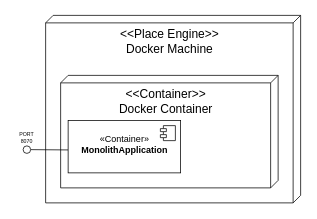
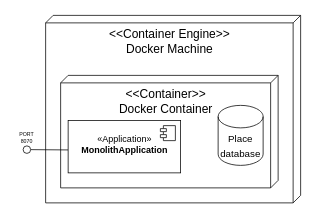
  <mxCell id="0" />
  <mxCell id="1" parent="0" />
- <mxCell id="2" value="&lt;span style=&quot;font-size: 16px;&quot;&gt;&amp;lt;&amp;lt;Place Engine&amp;gt;&amp;gt;&lt;br&gt;Docker Machine&lt;br&gt;&lt;/span&gt;" style="verticalAlign=bottom;align=center;spacingTop=8;spacingLeft=2;spacingRight=12;shape=cube;size=10;direction=south;fontStyle=0;html=1;labelPosition=center;verticalLabelPosition=top;spacing=-54;rounded=0;labelBackgroundColor=none;" parent="1" vertex="1"><mxGeometry x="60" y="20" width="340" height="250" as="geometry" /></mxCell>
+ <mxCell id="2" value="&lt;span style=&quot;font-size: 16px;&quot;&gt;&amp;lt;&amp;lt;Container Engine&amp;gt;&amp;gt;&lt;br&gt;Docker Machine&lt;br&gt;&lt;/span&gt;" style="verticalAlign=bottom;align=center;spacingTop=8;spacingLeft=2;spacingRight=12;shape=cube;size=10;direction=south;fontStyle=0;html=1;labelPosition=center;verticalLabelPosition=top;spacing=-54;rounded=0;labelBackgroundColor=none;" parent="1" vertex="1"><mxGeometry x="60" y="20" width="340" height="250" as="geometry" /></mxCell>
  <mxCell id="3" value="&lt;span style=&quot;font-size: 16px;&quot;&gt;&amp;lt;&amp;lt;Container&amp;gt;&amp;gt;&lt;/span&gt;&lt;br style=&quot;font-size: 16px;&quot;&gt;&lt;span style=&quot;font-size: 16px;&quot;&gt;Docker Container&lt;/span&gt;&lt;span style=&quot;font-size: 16px;&quot;&gt;&lt;br&gt;&lt;/span&gt;" style="verticalAlign=bottom;align=center;spacingTop=8;spacingLeft=2;spacingRight=12;shape=cube;size=10;direction=south;fontStyle=0;html=1;labelPosition=center;verticalLabelPosition=top;spacing=-54;rounded=0;" parent="1" vertex="1"><mxGeometry x="80" y="100" width="290" height="150" as="geometry" /></mxCell>
- <mxCell id="4" value="«Container»&lt;br&gt;&lt;b&gt;MonolithApplication&lt;/b&gt;" style="html=1;dropTarget=0;labelPosition=center;verticalLabelPosition=top;align=center;verticalAlign=bottom;spacing=-47;rounded=0;" parent="1" vertex="1"><mxGeometry x="90" y="160" width="150" height="70" as="geometry" /></mxCell>
+ <mxCell id="4" value="«Application»&lt;br&gt;&lt;b&gt;MonolithApplication&lt;/b&gt;" style="html=1;dropTarget=0;labelPosition=center;verticalLabelPosition=top;align=center;verticalAlign=bottom;spacing=-47;rounded=0;" parent="1" vertex="1"><mxGeometry x="90" y="160" width="150" height="70" as="geometry" /></mxCell>
  <mxCell id="5" value="" style="shape=module;jettyWidth=8;jettyHeight=4;rounded=0;" parent="4" vertex="1"><mxGeometry x="1" width="20" height="20" relative="1" as="geometry"><mxPoint x="-27" y="7" as="offset" /></mxGeometry></mxCell>
+ <mxCell id="6" value="&lt;font style=&quot;font-size: 13px;&quot;&gt;Place database&lt;/font&gt;" style="shape=cylinder3;whiteSpace=wrap;html=1;boundedLbl=1;backgroundOutline=1;size=15;fontSize=16;rounded=0;" parent="1" vertex="1"><mxGeometry x="290" y="140" width="60" height="80" as="geometry" /></mxCell>
  <mxCell id="7" value="" style="rounded=0;orthogonalLoop=1;jettySize=auto;html=1;endArrow=none;endFill=0;sketch=0;sourcePerimeterSpacing=0;targetPerimeterSpacing=0;fontSize=13;exitX=-0.001;exitY=0.563;exitDx=0;exitDy=0;exitPerimeter=0;" parent="1" source="4" edge="1"><mxGeometry relative="1" as="geometry"><mxPoint x="90" y="192" as="sourcePoint" /><mxPoint x="40" y="199" as="targetPoint" /></mxGeometry></mxCell>
  <mxCell id="8" value="" style="ellipse;whiteSpace=wrap;html=1;align=center;aspect=fixed;resizable=0;points=[];outlineConnect=0;sketch=0;fontSize=13;rounded=0;" parent="1" vertex="1"><mxGeometry x="30" y="194" width="10" height="10" as="geometry" /></mxCell>
  <mxCell id="9" value="PORT 8070" style="text;strokeColor=none;fillColor=none;align=center;verticalAlign=middle;rounded=0;fontSize=7;spacing=0;whiteSpace=wrap;html=1;fontStyle=0;" parent="1" vertex="1"><mxGeometry x="20" y="171.5" width="30" height="22.5" as="geometry" /></mxCell>
